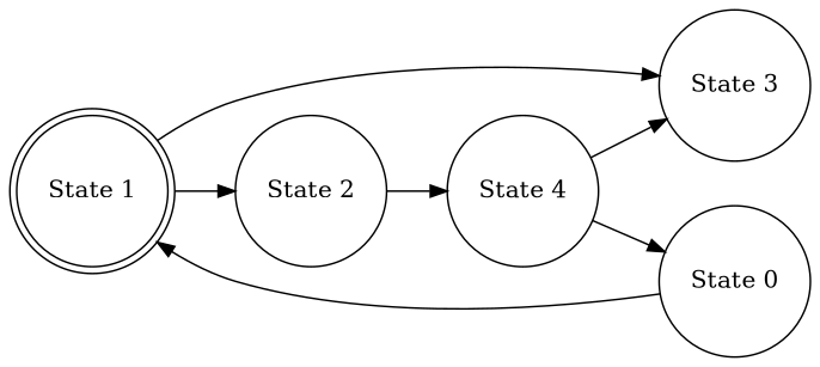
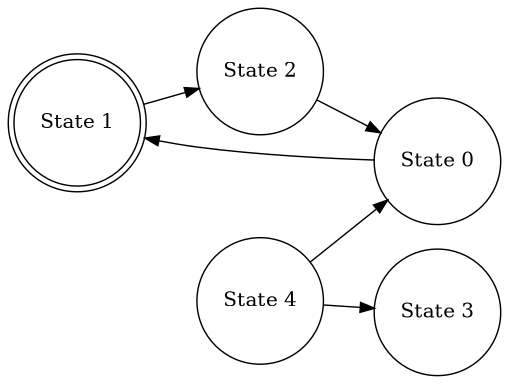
  digraph {
    rankdir=LR
    node [shape=circle]
    n1 [label="State 1" shape=doublecircle]
    n2 [label="State 2"]
    n3 [label="State 3"]
    n4 [label="State 4"]
    n5 [label="State 0"]
    n1 -> n2
-   n1 -> n3
-   n2 -> n4
+   n2 -> n5
    n4 -> n3
    n4 -> n5
    n5 -> n1
  }
